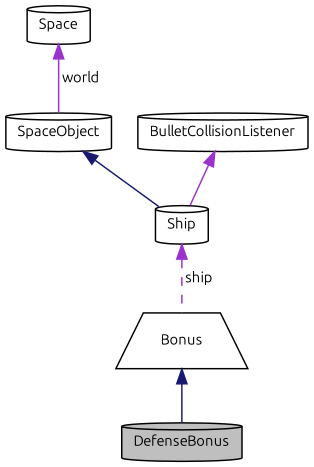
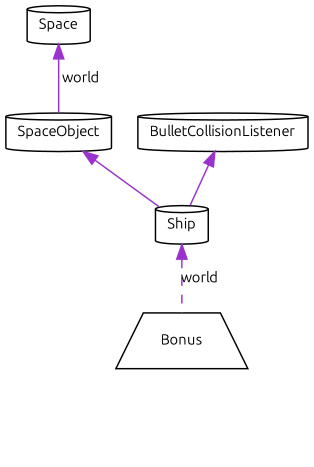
  digraph {
    fontname=Ubuntu
    node [color=black fillcolor=white fontname=Ubuntu fontsize=10 shape=cylinder style=filled]
    edge [color=darkorchid3 dir=back fontname=Ubuntu fontsize=10 labelfontname=Helvetica labelfontsize=10 style=solid]
-   n1 [fillcolor=grey75 fontcolor=black height=0.2 label=DefenseBonus width=0.4]
    n2 [height=0.2 label=Bonus shape=trapezium width=0.4]
    n3 [height=0.2 label=Ship width=0.4]
    n4 [height=0.2 label=SpaceObject width=0.4]
    n5 [height=0.2 label=Space width=0.4]
    n6 [height=0.2 label=BulletCollisionListener width=0.4]
-   n2 -> n1 [color=midnightblue]
-   n3 -> n2 [label=" ship" style=dashed]
-   n4 -> n3 [color=midnightblue]
+   n3 -> n2 [label=" world" style=dashed]
+   n4 -> n3
    n5 -> n4 [label=" world"]
    n6 -> n3
  }
